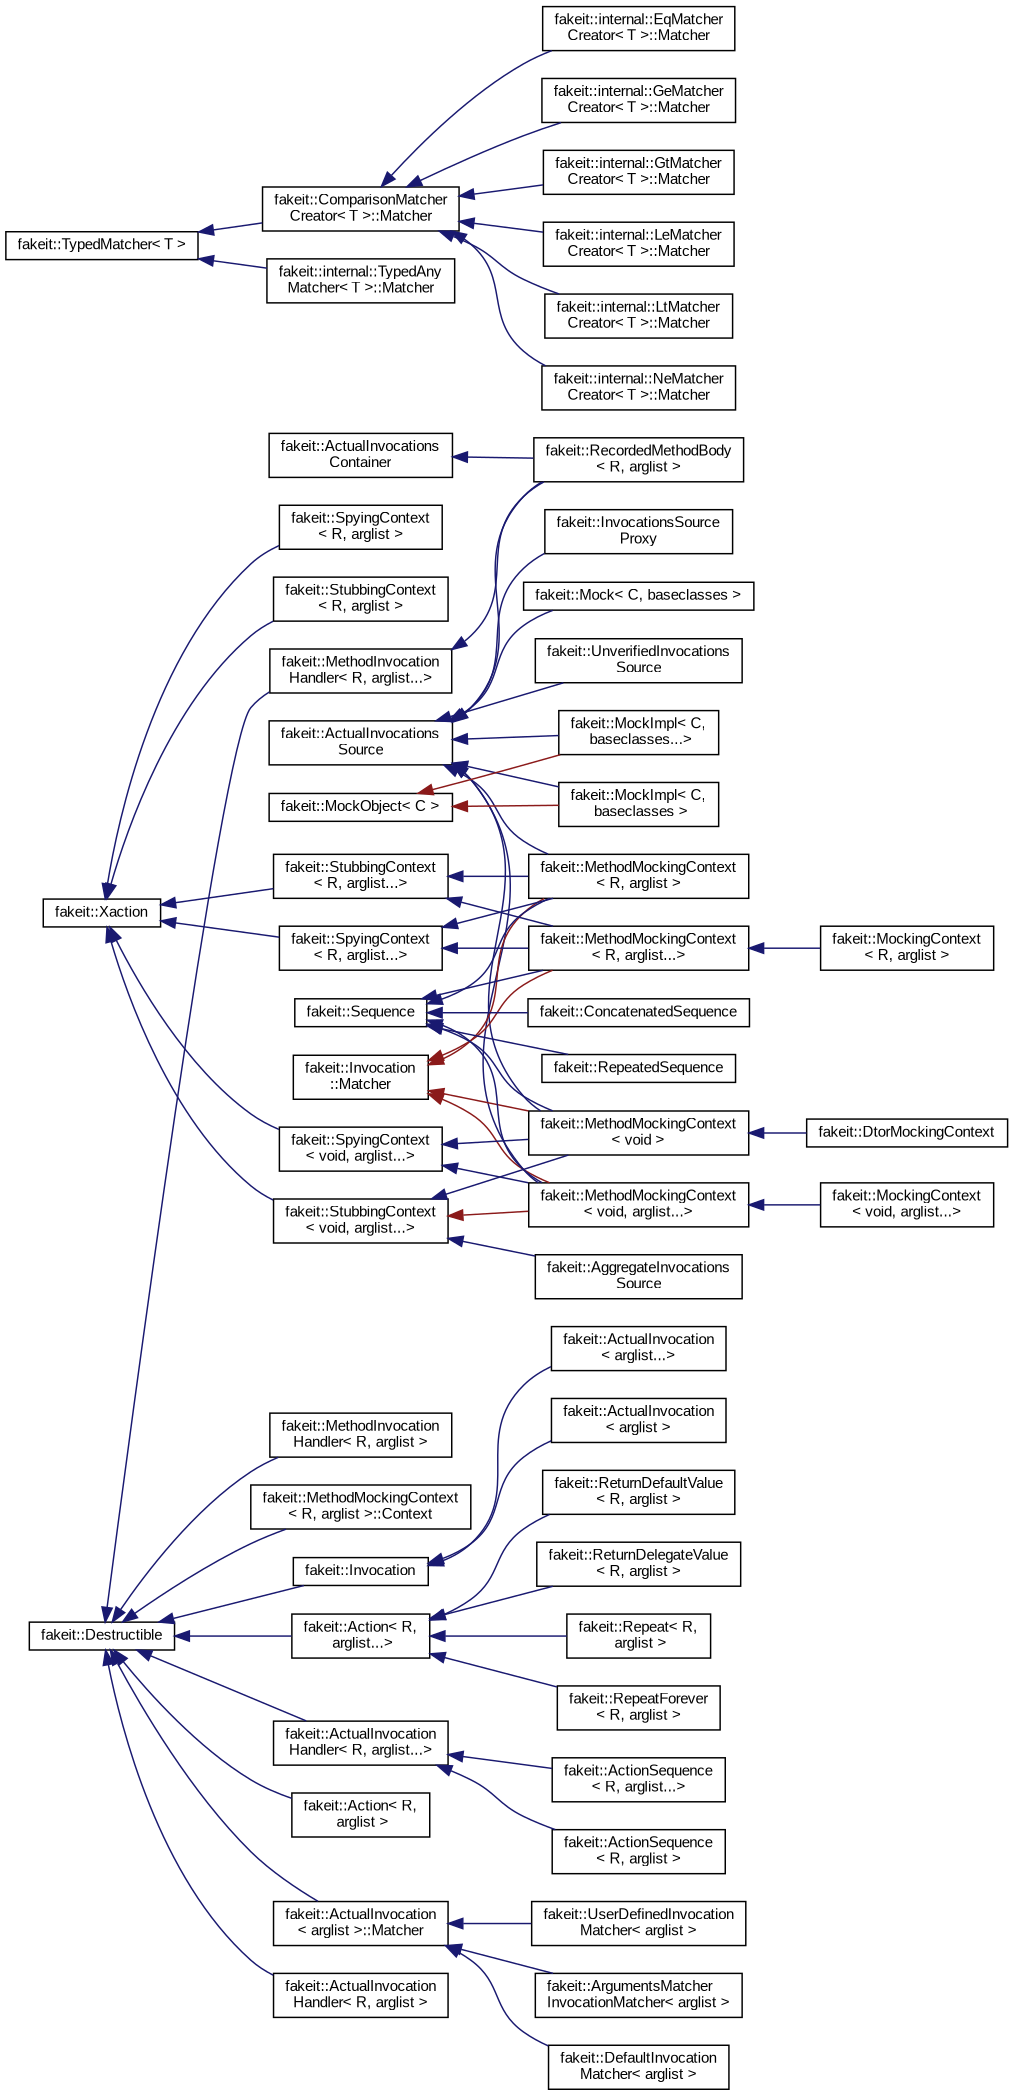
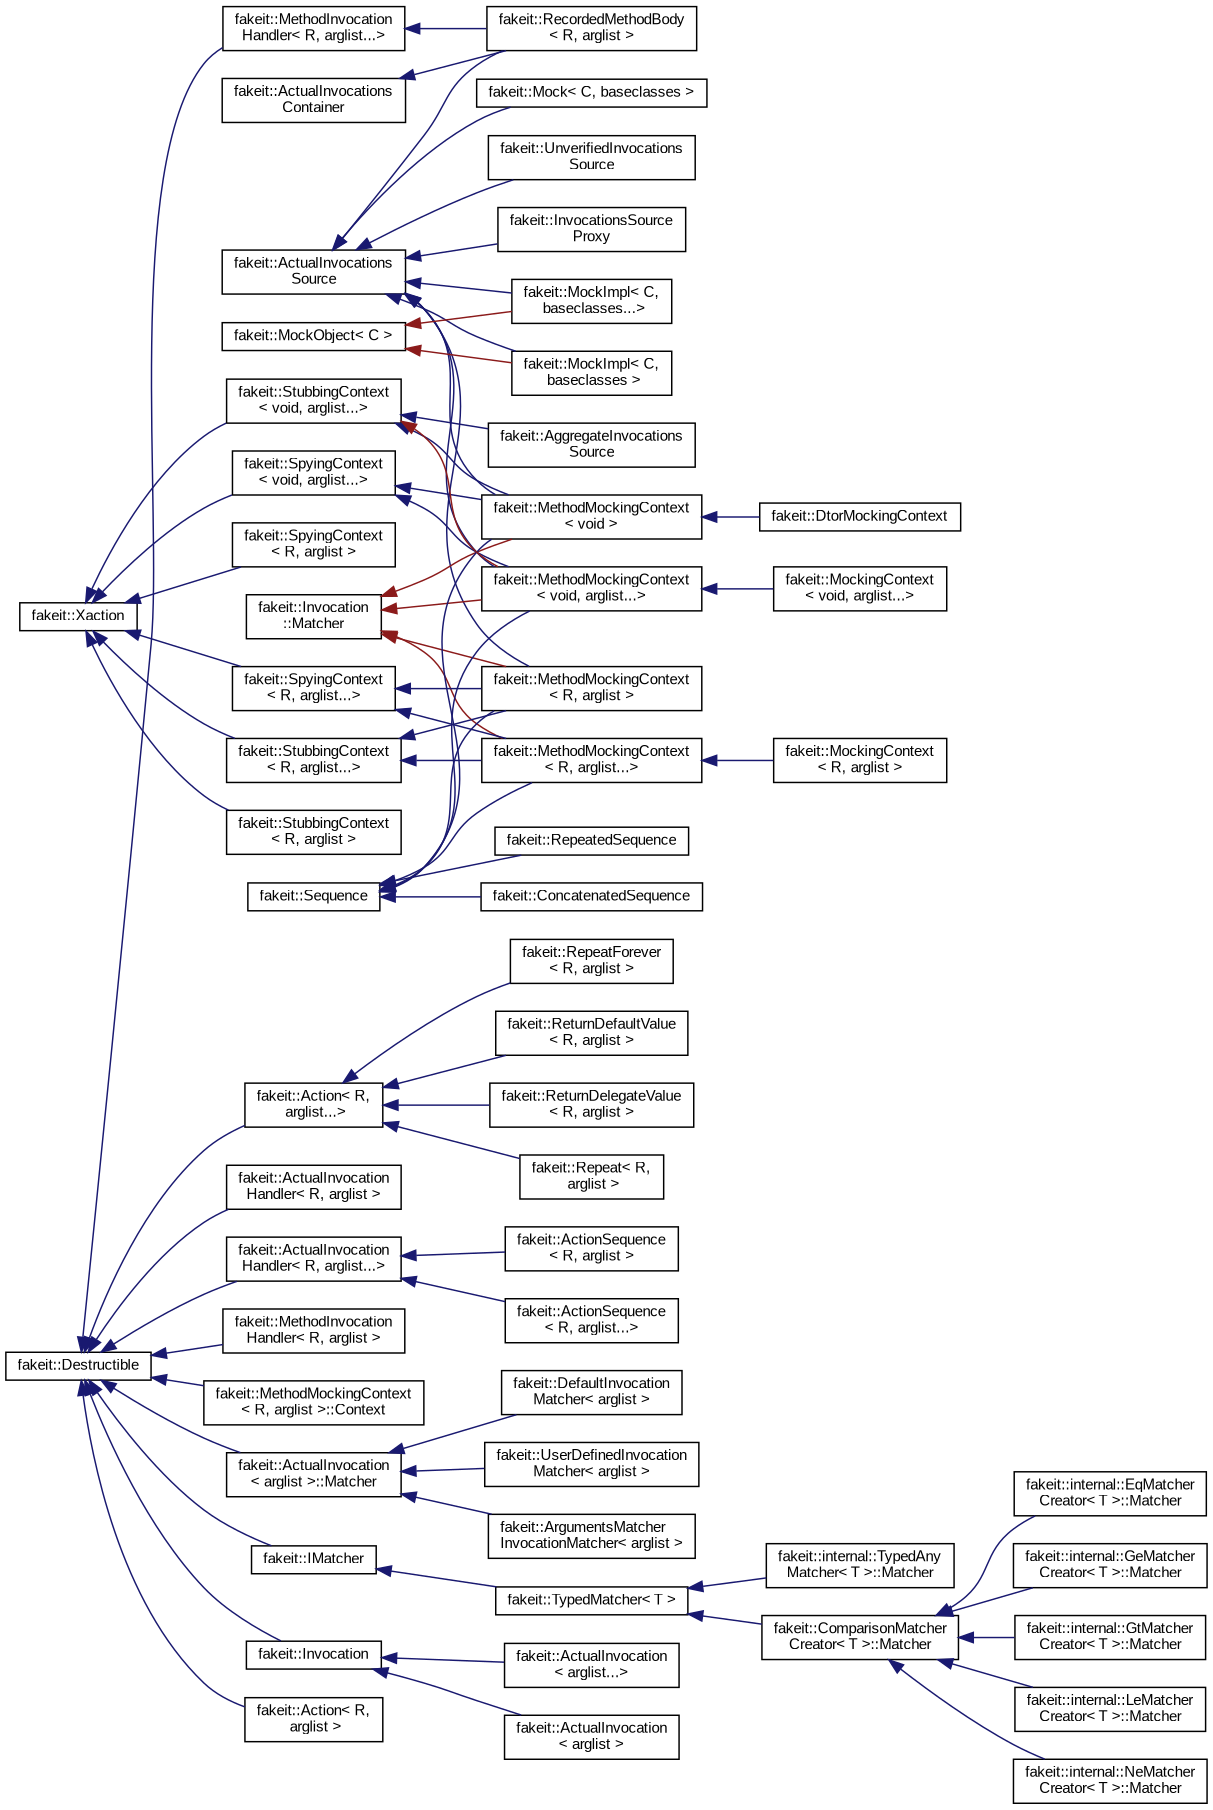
  digraph {
    fontname="Liberation Sans"
    rankdir=LR
    node [color=black fillcolor=white fontname="Liberation Sans" fontsize=10 shape=record style=filled]
    edge [color=midnightblue dir=back fontname="Liberation Sans" fontsize=10 labelfontname=Helvetica labelfontsize=10 style=solid]
    n1 [height=0.2 label="fakeit::ActualInvocations\lContainer" width=0.4]
    n2 [height=0.2 label="fakeit::RecordedMethodBody\l\< R, arglist \>" width=0.4]
    n3 [height=0.2 label="fakeit::ActualInvocations\lSource" width=0.4]
    n4 [height=0.2 label="fakeit::InvocationsSource\lProxy" width=0.4]
    n5 [height=0.2 label="fakeit::MethodMockingContext\l\< R, arglist \>" width=0.4]
    n6 [height=0.2 label="fakeit::Mock\< C, baseclasses \>" width=0.4]
    n7 [height=0.2 label="fakeit::MockImpl\< C,\l baseclasses \>" width=0.4]
    n8 [height=0.2 label="fakeit::UnverifiedInvocations\lSource" width=0.4]
    n9 [height=0.2 label="fakeit::MethodMockingContext\l\< void \>" width=0.4]
    n10 [height=0.2 label="fakeit::MethodMockingContext\l\< void, arglist...\>" width=0.4]
    n11 [height=0.2 label="fakeit::MockImpl\< C,\l baseclasses...\>" width=0.4]
    n12 [height=0.2 label="fakeit::AggregateInvocations\lSource" width=0.4]
    n13 [height=0.2 label="fakeit::MethodMockingContext\l\< R, arglist...\>" width=0.4]
    n14 [height=0.2 label="fakeit::MockingContext\l\< R, arglist \>" width=0.4]
    n15 [height=0.2 label="fakeit::DtorMockingContext" width=0.4]
    n16 [height=0.2 label="fakeit::MockingContext\l\< void, arglist...\>" width=0.4]
    n17 [height=0.2 label="fakeit::Destructible" width=0.4]
    n18 [height=0.2 label="fakeit::Action\< R,\l arglist...\>" width=0.4]
    n19 [height=0.2 label="fakeit::ActualInvocation\lHandler\< R, arglist...\>" width=0.4]
    n20 [height=0.2 label="fakeit::Action\< R,\l arglist \>" width=0.4]
    n21 [height=0.2 label="fakeit::ActualInvocation\l\< arglist \>::Matcher" width=0.4]
    n22 [height=0.2 label="fakeit::ActualInvocation\lHandler\< R, arglist \>" width=0.4]
+   n23 [height=0.2 label="fakeit::IMatcher" width=0.4]
    n24 [height=0.2 label="fakeit::Invocation" width=0.4]
    n25 [height=0.2 label="fakeit::MethodInvocation\lHandler\< R, arglist \>" width=0.4]
    n26 [height=0.2 label="fakeit::MethodMockingContext\l\< R, arglist \>::Context" width=0.4]
    n27 [height=0.2 label="fakeit::MethodInvocation\lHandler\< R, arglist...\>" width=0.4]
    n28 [height=0.2 label="fakeit::Repeat\< R,\l arglist \>" width=0.4]
    n29 [height=0.2 label="fakeit::RepeatForever\l\< R, arglist \>" width=0.4]
    n30 [height=0.2 label="fakeit::ReturnDefaultValue\l\< R, arglist \>" width=0.4]
    n31 [height=0.2 label="fakeit::ReturnDelegateValue\l\< R, arglist \>" width=0.4]
    n32 [height=0.2 label="fakeit::ActionSequence\l\< R, arglist...\>" width=0.4]
    n33 [height=0.2 label="fakeit::ActionSequence\l\< R, arglist \>" width=0.4]
    n34 [height=0.2 label="fakeit::ArgumentsMatcher\lInvocationMatcher\< arglist \>" width=0.4]
    n35 [height=0.2 label="fakeit::DefaultInvocation\lMatcher\< arglist \>" width=0.4]
    n36 [height=0.2 label="fakeit::UserDefinedInvocation\lMatcher\< arglist \>" width=0.4]
    n37 [height=0.2 label="fakeit::TypedMatcher\< T \>" width=0.4]
    n38 [height=0.2 label="fakeit::ActualInvocation\l\< arglist...\>" width=0.4]
    n39 [height=0.2 label="fakeit::ActualInvocation\l\< arglist \>" width=0.4]
    n40 [height=0.2 label="fakeit::ComparisonMatcher\lCreator\< T \>::Matcher" width=0.4]
    n41 [height=0.2 label="fakeit::internal::TypedAny\lMatcher\< T \>::Matcher" width=0.4]
    n42 [height=0.2 label="fakeit::internal::EqMatcher\lCreator\< T \>::Matcher" width=0.4]
    n43 [height=0.2 label="fakeit::internal::GeMatcher\lCreator\< T \>::Matcher" width=0.4]
    n44 [height=0.2 label="fakeit::internal::GtMatcher\lCreator\< T \>::Matcher" width=0.4]
    n45 [height=0.2 label="fakeit::internal::LeMatcher\lCreator\< T \>::Matcher" width=0.4]
-   n46 [height=0.2 label="fakeit::internal::LtMatcher\lCreator\< T \>::Matcher" width=0.4]
    n47 [height=0.2 label="fakeit::internal::NeMatcher\lCreator\< T \>::Matcher" width=0.4]
    n48 [height=0.2 label="fakeit::Invocation\l::Matcher" width=0.4]
    n49 [height=0.2 label="fakeit::MockObject\< C \>" width=0.4]
    n50 [height=0.2 label="fakeit::Sequence" width=0.4]
    n51 [height=0.2 label="fakeit::ConcatenatedSequence" width=0.4]
    n52 [height=0.2 label="fakeit::RepeatedSequence" width=0.4]
    n53 [height=0.2 label="fakeit::Xaction" width=0.4]
    n54 [height=0.2 label="fakeit::SpyingContext\l\< R, arglist \>" width=0.4]
    n55 [height=0.2 label="fakeit::StubbingContext\l\< R, arglist \>" width=0.4]
    n56 [height=0.2 label="fakeit::SpyingContext\l\< R, arglist...\>" width=0.4]
    n57 [height=0.2 label="fakeit::SpyingContext\l\< void, arglist...\>" width=0.4]
    n58 [height=0.2 label="fakeit::StubbingContext\l\< R, arglist...\>" width=0.4]
    n59 [height=0.2 label="fakeit::StubbingContext\l\< void, arglist...\>" width=0.4]
    n1 -> n2
    n3 -> n2
    n3 -> n4
    n3 -> n5
    n3 -> n6
    n3 -> n7
    n3 -> n8
    n3 -> n9
    n3 -> n10
    n3 -> n11
    n9 -> n15
    n10 -> n16
    n13 -> n14
    n17 -> n18
    n17 -> n19
    n17 -> n20
    n17 -> n21
    n17 -> n22
+   n17 -> n23
    n17 -> n24
    n17 -> n25
    n17 -> n26
    n17 -> n27
    n18 -> n28
    n18 -> n29
    n18 -> n30
    n18 -> n31
    n19 -> n32
    n19 -> n33
    n21 -> n34
    n21 -> n35
    n21 -> n36
+   n23 -> n37
    n24 -> n38
    n24 -> n39
    n27 -> n2
    n37 -> n40
    n37 -> n41
    n40 -> n42
    n40 -> n43
    n40 -> n44
    n40 -> n45
-   n40 -> n46
    n40 -> n47
    n48 -> n5 [color=firebrick4]
    n48 -> n9 [color=firebrick4]
    n48 -> n10 [color=firebrick4]
    n48 -> n13 [color=firebrick4]
    n49 -> n7 [color=firebrick4]
    n49 -> n11 [color=firebrick4]
    n50 -> n5
    n50 -> n9
    n50 -> n10
    n50 -> n13
    n50 -> n51
    n50 -> n52
    n53 -> n54
    n53 -> n55
    n53 -> n56
    n53 -> n57
    n53 -> n58
    n53 -> n59
    n56 -> n5
    n56 -> n13
    n57 -> n9
    n57 -> n10
    n58 -> n5
    n58 -> n13
    n59 -> n9
    n59 -> n10 [color=firebrick4]
    n59 -> n12
  }
